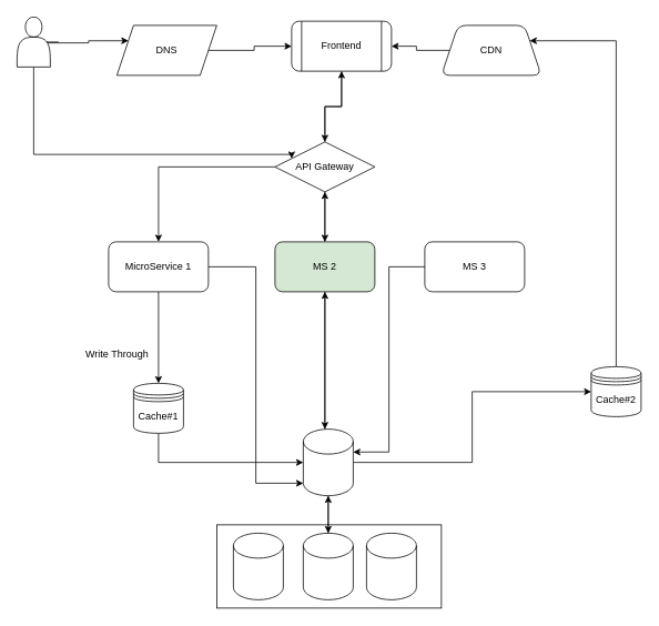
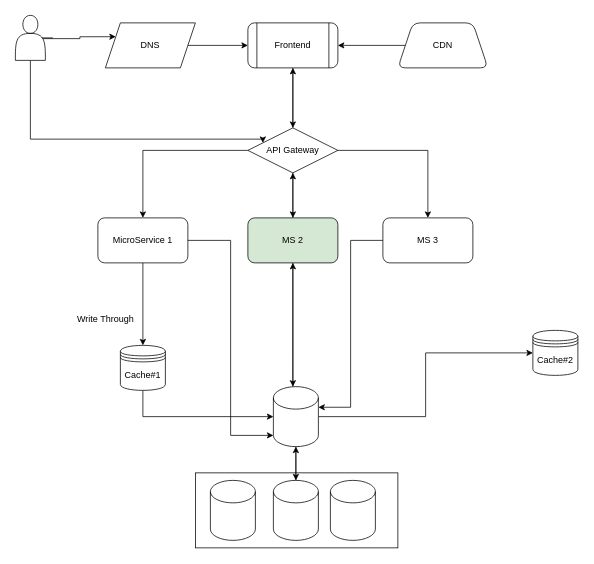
  <mxCell id="0" />
  <mxCell id="1" parent="0" />
  <mxCell id="2" value="" style="rounded=0;whiteSpace=wrap;html=1;" parent="1" vertex="1"><mxGeometry x="260" y="630" width="270" height="100" as="geometry" /></mxCell>
  <mxCell id="3" value="" style="edgeStyle=orthogonalEdgeStyle;rounded=0;orthogonalLoop=1;jettySize=auto;html=1;" parent="1" source="7" target="10" edge="1"><mxGeometry relative="1" as="geometry" /></mxCell>
  <mxCell id="4" value="" style="edgeStyle=orthogonalEdgeStyle;rounded=0;orthogonalLoop=1;jettySize=auto;html=1;" parent="1" source="7" target="13" edge="1"><mxGeometry relative="1" as="geometry" /></mxCell>
+ <mxCell id="5" value="" style="edgeStyle=orthogonalEdgeStyle;rounded=0;orthogonalLoop=1;jettySize=auto;html=1;" parent="1" source="7" target="14" edge="1"><mxGeometry relative="1" as="geometry" /></mxCell>
  <mxCell id="6" value="" style="edgeStyle=orthogonalEdgeStyle;rounded=0;orthogonalLoop=1;jettySize=auto;html=1;" parent="1" source="7" target="16" edge="1"><mxGeometry relative="1" as="geometry" /></mxCell>
  <mxCell id="7" value="API Gateway" style="rhombus;whiteSpace=wrap;html=1;" parent="1" vertex="1"><mxGeometry x="330" y="170" width="120" height="60" as="geometry" /></mxCell>
  <mxCell id="8" style="edgeStyle=orthogonalEdgeStyle;rounded=0;orthogonalLoop=1;jettySize=auto;html=1;entryX=0;entryY=0.25;entryDx=0;entryDy=0;" parent="1" target="26" edge="1"><mxGeometry relative="1" as="geometry"><mxPoint x="70" y="50" as="sourcePoint" /><Array as="points"><mxPoint x="50" y="50" /><mxPoint x="50" y="51" /><mxPoint x="106" y="51" /><mxPoint x="106" y="49" /></Array></mxGeometry></mxCell>
  <mxCell id="9" style="edgeStyle=orthogonalEdgeStyle;rounded=0;orthogonalLoop=1;jettySize=auto;html=1;entryX=0.5;entryY=0;entryDx=0;entryDy=0;" parent="1" source="10" target="30" edge="1"><mxGeometry relative="1" as="geometry" /></mxCell>
  <mxCell id="10" value="MicroService 1" style="rounded=1;whiteSpace=wrap;html=1;" parent="1" vertex="1"><mxGeometry x="130" y="290" width="120" height="60" as="geometry" /></mxCell>
  <mxCell id="11" value="" style="edgeStyle=orthogonalEdgeStyle;rounded=0;orthogonalLoop=1;jettySize=auto;html=1;" parent="1" source="13" target="7" edge="1"><mxGeometry relative="1" as="geometry" /></mxCell>
  <mxCell id="12" style="edgeStyle=orthogonalEdgeStyle;rounded=0;orthogonalLoop=1;jettySize=auto;html=1;" parent="1" source="13" target="22" edge="1"><mxGeometry relative="1" as="geometry"><Array as="points"><mxPoint x="390" y="470" /><mxPoint x="390" y="470" /></Array></mxGeometry></mxCell>
  <mxCell id="13" value="MS 2" style="rounded=1;whiteSpace=wrap;html=1;fillColor=#d5e8d4;" parent="1" vertex="1"><mxGeometry x="330" y="290" width="120" height="60" as="geometry" /></mxCell>
  <mxCell id="14" value="MS 3" style="whiteSpace=wrap;html=1;rounded=1;" parent="1" vertex="1"><mxGeometry x="510" y="290" width="120" height="60" as="geometry" /></mxCell>
  <mxCell id="15" value="" style="edgeStyle=orthogonalEdgeStyle;rounded=0;orthogonalLoop=1;jettySize=auto;html=1;" parent="1" source="16" target="7" edge="1"><mxGeometry relative="1" as="geometry" /></mxCell>
- <mxCell id="16" value="Frontend" style="shape=process;whiteSpace=wrap;html=1;backgroundOutline=1;rounded=1;" parent="1" vertex="1"><mxGeometry x="350" y="25" width="120" height="60" as="geometry" /></mxCell>
+ <mxCell id="16" value="Frontend" style="shape=process;whiteSpace=wrap;html=1;backgroundOutline=1;rounded=1;" parent="1" vertex="1"><mxGeometry x="330" y="30" width="120" height="60" as="geometry" /></mxCell>
  <mxCell id="17" style="edgeStyle=orthogonalEdgeStyle;rounded=0;orthogonalLoop=1;jettySize=auto;html=1;" parent="1" source="18" target="16" edge="1"><mxGeometry relative="1" as="geometry" /></mxCell>
  <mxCell id="18" value="CDN" style="shape=trapezoid;perimeter=trapezoidPerimeter;whiteSpace=wrap;html=1;fixedSize=1;rounded=1;" parent="1" vertex="1"><mxGeometry x="530" y="30" width="120" height="60" as="geometry" /></mxCell>
  <mxCell id="19" style="edgeStyle=orthogonalEdgeStyle;rounded=0;orthogonalLoop=1;jettySize=auto;html=1;entryX=0;entryY=0.5;entryDx=0;entryDy=0;" parent="1" source="22" target="32" edge="1"><mxGeometry relative="1" as="geometry" /></mxCell>
  <mxCell id="20" style="edgeStyle=orthogonalEdgeStyle;rounded=0;orthogonalLoop=1;jettySize=auto;html=1;entryX=0.5;entryY=1;entryDx=0;entryDy=0;" parent="1" source="22" target="13" edge="1"><mxGeometry relative="1" as="geometry"><Array as="points"><mxPoint x="390" y="490" /><mxPoint x="390" y="490" /></Array></mxGeometry></mxCell>
  <mxCell id="21" style="edgeStyle=orthogonalEdgeStyle;rounded=0;orthogonalLoop=1;jettySize=auto;html=1;" parent="1" source="22" target="35" edge="1"><mxGeometry relative="1" as="geometry" /></mxCell>
  <mxCell id="22" value="" style="shape=cylinder3;whiteSpace=wrap;html=1;boundedLbl=1;backgroundOutline=1;size=15;" parent="1" vertex="1"><mxGeometry x="364" y="515" width="60" height="80" as="geometry" /></mxCell>
  <mxCell id="23" style="edgeStyle=orthogonalEdgeStyle;rounded=0;orthogonalLoop=1;jettySize=auto;html=1;entryX=0;entryY=1;entryDx=0;entryDy=-15;entryPerimeter=0;" parent="1" source="10" target="22" edge="1"><mxGeometry relative="1" as="geometry" /></mxCell>
  <mxCell id="24" style="edgeStyle=orthogonalEdgeStyle;rounded=0;orthogonalLoop=1;jettySize=auto;html=1;entryX=1;entryY=0;entryDx=0;entryDy=27.5;entryPerimeter=0;" parent="1" source="14" target="22" edge="1"><mxGeometry relative="1" as="geometry" /></mxCell>
  <mxCell id="25" style="edgeStyle=orthogonalEdgeStyle;rounded=0;orthogonalLoop=1;jettySize=auto;html=1;" parent="1" source="26" target="16" edge="1"><mxGeometry relative="1" as="geometry" /></mxCell>
  <mxCell id="26" value="DNS" style="shape=parallelogram;perimeter=parallelogramPerimeter;whiteSpace=wrap;html=1;fixedSize=1;" parent="1" vertex="1"><mxGeometry x="140" y="30" width="120" height="60" as="geometry" /></mxCell>
  <mxCell id="27" style="edgeStyle=orthogonalEdgeStyle;rounded=0;orthogonalLoop=1;jettySize=auto;html=1;entryX=0;entryY=0.25;entryDx=0;entryDy=0;" parent="1" source="28" target="7" edge="1"><mxGeometry relative="1" as="geometry"><Array as="points"><mxPoint x="40" y="185" /></Array></mxGeometry></mxCell>
  <mxCell id="28" value="" style="shape=actor;whiteSpace=wrap;html=1;" parent="1" vertex="1"><mxGeometry x="20" y="20" width="40" height="60" as="geometry" /></mxCell>
  <mxCell id="29" style="edgeStyle=orthogonalEdgeStyle;rounded=0;orthogonalLoop=1;jettySize=auto;html=1;" parent="1" source="30" target="22" edge="1"><mxGeometry relative="1" as="geometry"><Array as="points"><mxPoint x="190" y="555" /></Array></mxGeometry></mxCell>
  <mxCell id="30" value="Cache#1" style="shape=datastore;whiteSpace=wrap;html=1;" parent="1" vertex="1"><mxGeometry x="160" y="460" width="60" height="60" as="geometry" /></mxCell>
- <mxCell id="31" style="edgeStyle=orthogonalEdgeStyle;rounded=0;orthogonalLoop=1;jettySize=auto;html=1;entryX=1;entryY=0.25;entryDx=0;entryDy=0;" parent="1" source="32" target="18" edge="1"><mxGeometry relative="1" as="geometry"><Array as="points"><mxPoint x="740" y="49" /></Array></mxGeometry></mxCell>
  <mxCell id="32" value="Cache#2" style="shape=datastore;whiteSpace=wrap;html=1;" parent="1" vertex="1"><mxGeometry x="710" y="440" width="60" height="60" as="geometry" /></mxCell>
  <mxCell id="33" value="Write Through" style="text;html=1;align=center;verticalAlign=middle;resizable=0;points=[];autosize=1;strokeColor=none;fillColor=none;" parent="1" vertex="1"><mxGeometry x="90" y="410" width="100" height="30" as="geometry" /></mxCell>
  <mxCell id="34" value="" style="edgeStyle=orthogonalEdgeStyle;rounded=0;orthogonalLoop=1;jettySize=auto;html=1;" parent="1" source="35" target="22" edge="1"><mxGeometry relative="1" as="geometry" /></mxCell>
  <mxCell id="35" value="" style="shape=cylinder3;whiteSpace=wrap;html=1;boundedLbl=1;backgroundOutline=1;size=15;" parent="1" vertex="1"><mxGeometry x="364" y="640" width="60" height="80" as="geometry" /></mxCell>
  <mxCell id="36" value="" style="shape=cylinder3;whiteSpace=wrap;html=1;boundedLbl=1;backgroundOutline=1;size=15;" parent="1" vertex="1"><mxGeometry x="280" y="640" width="60" height="80" as="geometry" /></mxCell>
  <mxCell id="37" value="" style="shape=cylinder3;whiteSpace=wrap;html=1;boundedLbl=1;backgroundOutline=1;size=15;" parent="1" vertex="1"><mxGeometry x="440" y="640" width="60" height="80" as="geometry" /></mxCell>
